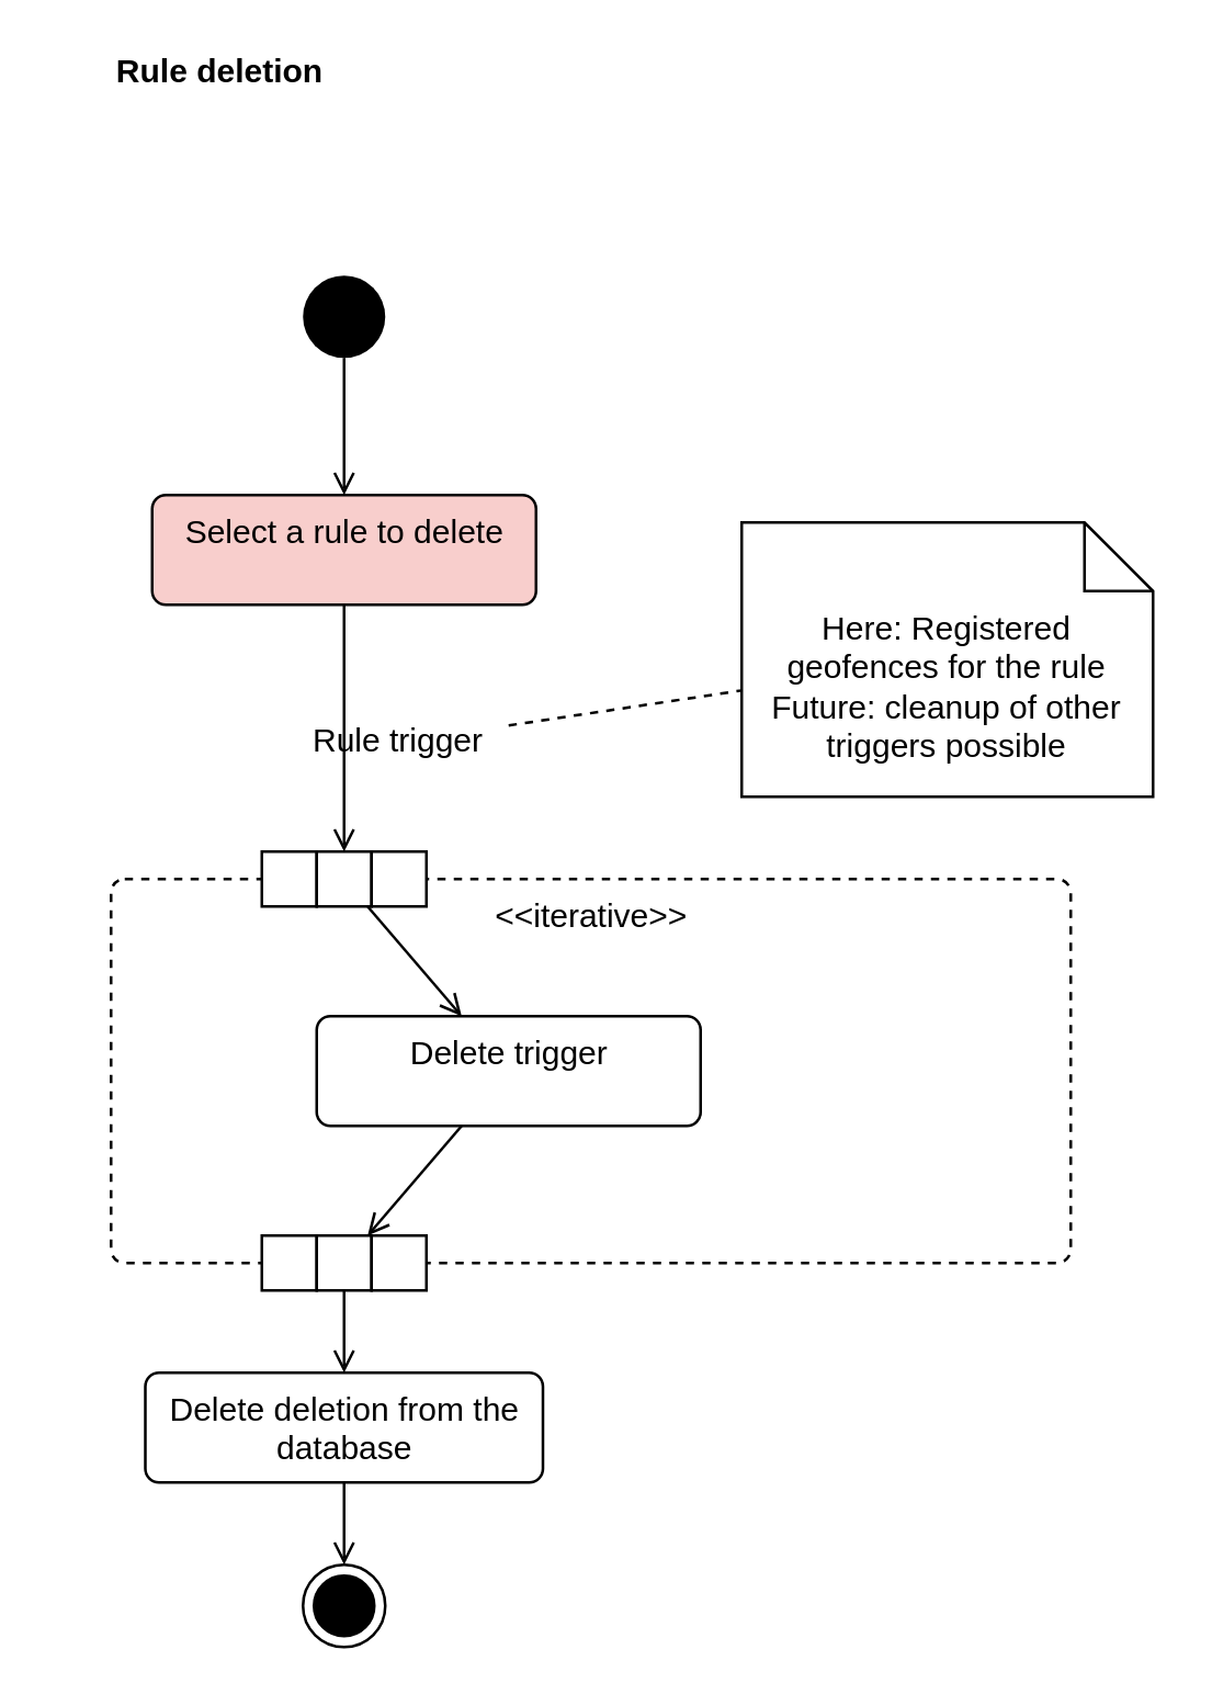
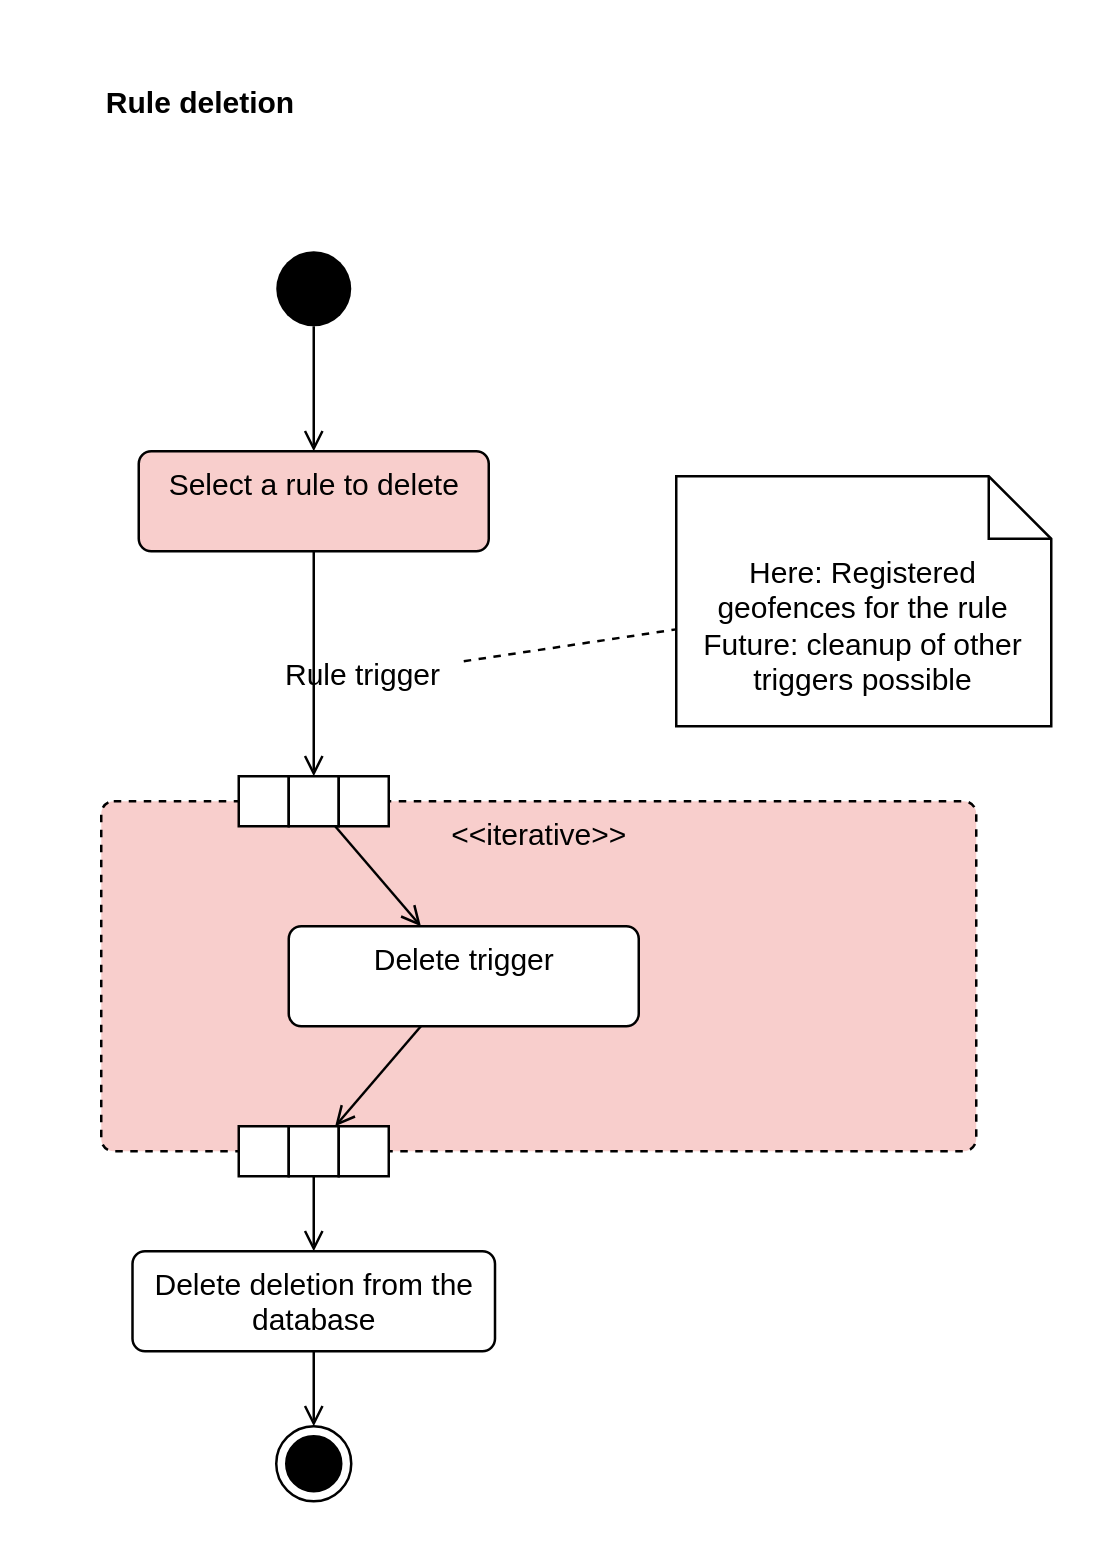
  <mxCell id="0" />
  <mxCell id="1" parent="0" />
- <mxCell id="2" value="Rule deletion" style="text;align=center;fontStyle=1;verticalAlign=middle;spacingLeft=3;spacingRight=3;strokeColor=none;rotatable=0;points=[[0,0.5],[1,0.5]];portConstraint=eastwest;" vertex="1" parent="1"><mxGeometry x="20" y="5" width="120" height="40" as="geometry" /></mxCell>
+ <mxCell id="2" value="Rule deletion" style="text;align=center;fontStyle=1;verticalAlign=middle;spacingLeft=3;spacingRight=3;strokeColor=none;rotatable=0;points=[[0,0.5],[1,0.5]];portConstraint=eastwest;" vertex="1" parent="1"><mxGeometry width="120" height="40" as="geometry" x="20" y="20" /></mxCell>
  <mxCell id="3" style="rounded=0;orthogonalLoop=1;jettySize=auto;html=1;endArrow=open;endFill=0;" edge="1" parent="1" source="4" target="11"><mxGeometry relative="1" as="geometry" /></mxCell>
  <mxCell id="4" value="" style="ellipse;fillColor=#000000;strokeColor=none;" vertex="1" parent="1"><mxGeometry x="110" y="100" width="30" height="30" as="geometry" /></mxCell>
- <mxCell id="5" value="&amp;lt;&amp;lt;iterative&amp;gt;&amp;gt;" style="html=1;align=center;verticalAlign=top;rounded=1;absoluteArcSize=1;arcSize=10;dashed=1;" vertex="1" parent="1"><mxGeometry x="40" y="320" width="350" height="140" as="geometry" /></mxCell>
+ <mxCell id="5" value="&amp;lt;&amp;lt;iterative&amp;gt;&amp;gt;" style="html=1;align=center;verticalAlign=top;rounded=1;absoluteArcSize=1;arcSize=10;dashed=1;fillColor=#f8cecc;" vertex="1" parent="1"><mxGeometry x="40" y="320" width="350" height="140" as="geometry" /></mxCell>
  <mxCell id="6" value="" style="group" vertex="1" connectable="0" parent="1"><mxGeometry x="95" y="310" width="60" height="20" as="geometry" /></mxCell>
  <mxCell id="7" value="" style="rounded=0;whiteSpace=wrap;html=1;" vertex="1" parent="6"><mxGeometry width="20" height="20" as="geometry" /></mxCell>
  <mxCell id="8" value="" style="rounded=0;whiteSpace=wrap;html=1;" vertex="1" parent="6"><mxGeometry x="20" width="20" height="20" as="geometry" /></mxCell>
  <mxCell id="9" value="" style="rounded=0;whiteSpace=wrap;html=1;" vertex="1" parent="6"><mxGeometry x="40" width="20" height="20" as="geometry" /></mxCell>
  <mxCell id="10" style="edgeStyle=none;rounded=0;orthogonalLoop=1;jettySize=auto;html=1;endArrow=open;endFill=0;" edge="1" parent="1" source="11" target="8"><mxGeometry relative="1" as="geometry" /></mxCell>
  <mxCell id="11" value="Select a rule to delete" style="html=1;align=center;verticalAlign=top;rounded=1;absoluteArcSize=1;arcSize=10;dashed=0;fillColor=#f8cecc;" vertex="1" parent="1"><mxGeometry x="55" y="180" width="140" height="40" as="geometry" /></mxCell>
  <mxCell id="12" style="edgeStyle=none;rounded=0;orthogonalLoop=1;jettySize=auto;html=1;endArrow=none;endFill=0;dashed=1;" edge="1" parent="1" source="13" target="14"><mxGeometry relative="1" as="geometry" /></mxCell>
  <mxCell id="13" value="Rule trigger" style="text;html=1;strokeColor=none;fillColor=none;align=center;verticalAlign=middle;whiteSpace=wrap;rounded=0;" vertex="1" parent="1"><mxGeometry x="105" y="260" width="80" height="20" as="geometry" /></mxCell>
  <mxCell id="14" value="Here: Registered geofences for the rule&lt;br&gt;Future: cleanup of other triggers possible" style="shape=note2;boundedLbl=1;whiteSpace=wrap;html=1;size=25;verticalAlign=top;align=center;" vertex="1" parent="1"><mxGeometry x="270" y="190" width="150" height="100" as="geometry" /></mxCell>
  <mxCell id="15" style="edgeStyle=none;rounded=0;orthogonalLoop=1;jettySize=auto;html=1;endArrow=open;endFill=0;" edge="1" parent="1" source="16" target="20"><mxGeometry relative="1" as="geometry" /></mxCell>
  <mxCell id="16" value="Delete trigger" style="html=1;align=center;verticalAlign=top;rounded=1;absoluteArcSize=1;arcSize=10;dashed=0;" vertex="1" parent="1"><mxGeometry x="115" y="370" width="140" height="40" as="geometry" /></mxCell>
  <mxCell id="17" style="edgeStyle=none;rounded=0;orthogonalLoop=1;jettySize=auto;html=1;endArrow=open;endFill=0;" edge="1" parent="1" source="8" target="16"><mxGeometry relative="1" as="geometry" /></mxCell>
  <mxCell id="18" value="" style="group" vertex="1" connectable="0" parent="1"><mxGeometry x="95" y="450" width="60" height="20" as="geometry" /></mxCell>
  <mxCell id="19" value="" style="rounded=0;whiteSpace=wrap;html=1;" vertex="1" parent="18"><mxGeometry width="20" height="20" as="geometry" /></mxCell>
  <mxCell id="20" value="" style="rounded=0;whiteSpace=wrap;html=1;" vertex="1" parent="18"><mxGeometry x="20" width="20" height="20" as="geometry" /></mxCell>
  <mxCell id="21" value="" style="rounded=0;whiteSpace=wrap;html=1;" vertex="1" parent="18"><mxGeometry x="40" width="20" height="20" as="geometry" /></mxCell>
  <mxCell id="22" style="edgeStyle=none;rounded=0;orthogonalLoop=1;jettySize=auto;html=1;endArrow=open;endFill=0;" edge="1" parent="1" source="23" target="25"><mxGeometry relative="1" as="geometry" /></mxCell>
  <mxCell id="23" value="Delete deletion from the&lt;br&gt;database" style="html=1;align=center;verticalAlign=top;rounded=1;absoluteArcSize=1;arcSize=10;dashed=0;" vertex="1" parent="1"><mxGeometry x="52.5" y="500" width="145" height="40" as="geometry" /></mxCell>
  <mxCell id="24" style="edgeStyle=none;rounded=0;orthogonalLoop=1;jettySize=auto;html=1;endArrow=open;endFill=0;" edge="1" parent="1" source="20" target="23"><mxGeometry relative="1" as="geometry" /></mxCell>
  <mxCell id="25" value="" style="ellipse;html=1;shape=endState;fillColor=#000000;strokeColor=#000000;" vertex="1" parent="1"><mxGeometry x="110" y="570" width="30" height="30" as="geometry" /></mxCell>
